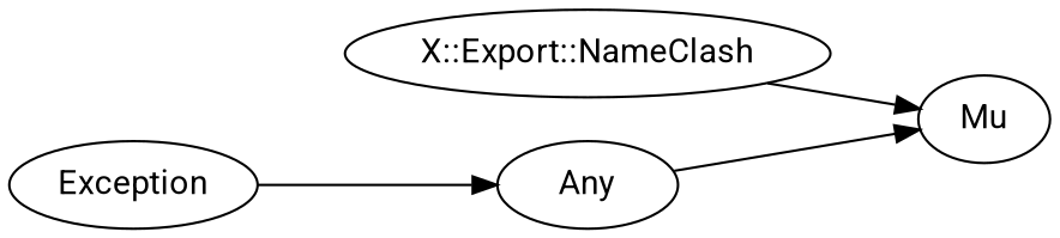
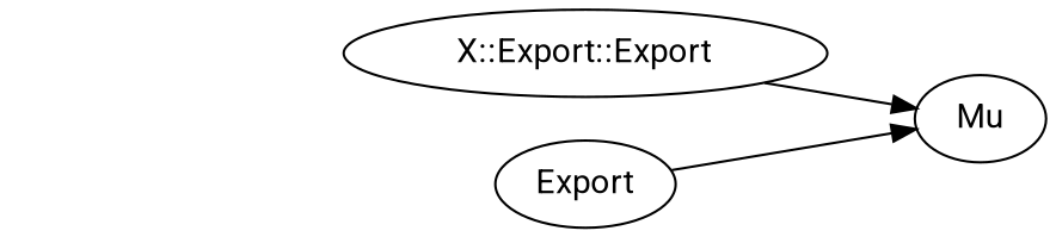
  digraph {
    fontname=Roboto
    rankdir=LR
    splines=polyline
    node [color="#000000" fontcolor="#000000" fontname=Roboto]
    edge [color="#000000" fontname=Roboto]
-   "X::Export::NameClash"
+   "X::Export::NameClash" [label="X::Export::Export"]
    Mu
-   Exception
-   Any
+   Any [label=Export]
    "X::Export::NameClash" -> Mu
-   Exception -> Any
    Any -> Mu
  }
